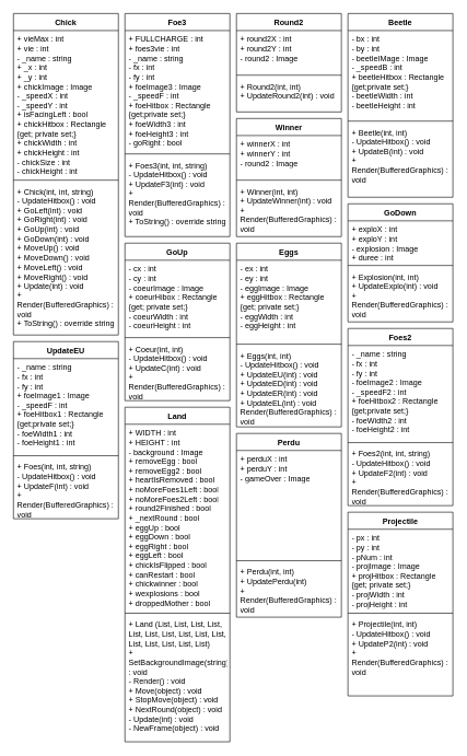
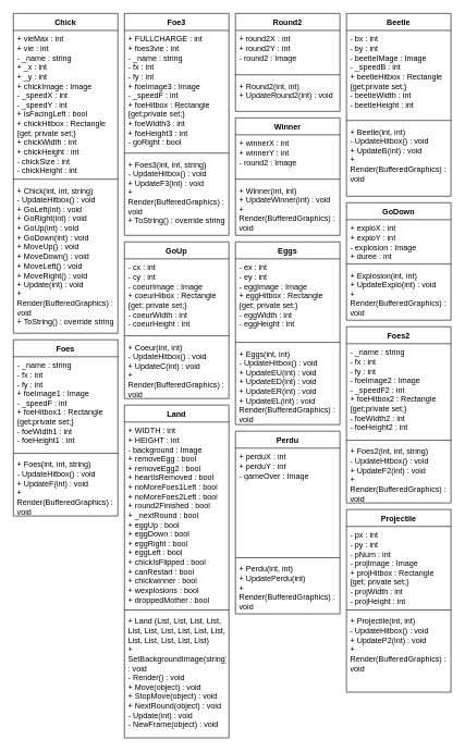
  <mxCell id="0" />
  <mxCell id="1" parent="0" />
  <mxCell id="2" value="Chick" style="swimlane;fontStyle=1;align=center;verticalAlign=top;childLayout=stackLayout;horizontal=1;startSize=26;horizontalStack=0;resizeParent=1;resizeParentMax=0;resizeLast=0;collapsible=1;marginBottom=0;whiteSpace=wrap;html=1;" vertex="1" parent="1"><mxGeometry x="20" y="20" width="160" height="490" as="geometry" /></mxCell>
  <mxCell id="3" value="+ vieMax : int&lt;div&gt;+ vie : int&lt;/div&gt;&lt;div&gt;- _name : string&lt;/div&gt;&lt;div&gt;+ _x : int&lt;/div&gt;&lt;div&gt;+ _y : int&lt;/div&gt;&lt;div&gt;+ chickImage : Image&lt;/div&gt;&lt;div&gt;- _speedX : int&lt;/div&gt;&lt;div&gt;- _speedY : int&lt;/div&gt;&lt;div&gt;+ isFacingLeft : bool&lt;/div&gt;&lt;div&gt;+ chickHitbox : Rectangle {get; private set;}&lt;/div&gt;&lt;div&gt;+ chickWidth : int&lt;/div&gt;&lt;div&gt;+ chickHeight : int&lt;/div&gt;&lt;div&gt;- chickSize : int&lt;/div&gt;&lt;div&gt;- chickHeight : int&lt;/div&gt;" style="text;strokeColor=none;fillColor=none;align=left;verticalAlign=top;spacingLeft=4;spacingRight=4;overflow=hidden;rotatable=0;points=[[0,0.5],[1,0.5]];portConstraint=eastwest;whiteSpace=wrap;html=1;" vertex="1" parent="2"><mxGeometry y="26" width="160" height="224" as="geometry" /></mxCell>
  <mxCell id="4" value="" style="line;strokeWidth=1;fillColor=none;align=left;verticalAlign=middle;spacingTop=-1;spacingLeft=3;spacingRight=3;rotatable=0;labelPosition=right;points=[];portConstraint=eastwest;strokeColor=inherit;" vertex="1" parent="2"><mxGeometry y="250" width="160" height="8" as="geometry" /></mxCell>
  <mxCell id="5" value="+ Chick(int, int, string)&lt;div&gt;- UpdateHitbox() : void&lt;/div&gt;&lt;div&gt;+ GoLeft(int) : void&lt;/div&gt;&lt;div&gt;+ GoRight(int) : void&lt;/div&gt;&lt;div&gt;+ GoUp(int) : void&lt;/div&gt;&lt;div&gt;+ GoDown(int) : void&lt;/div&gt;&lt;div&gt;+ MoveUp() : void&lt;/div&gt;&lt;div&gt;+ MoveDown() : void&lt;/div&gt;&lt;div&gt;+ MoveLeft() : void&lt;/div&gt;&lt;div&gt;+ MoveRight() : void&lt;/div&gt;&lt;div&gt;+ Update(int) : void&lt;/div&gt;&lt;div&gt;+ Render(BufferedGraphics) : void&lt;/div&gt;&lt;div&gt;+ ToString() : override string&lt;/div&gt;" style="text;strokeColor=none;fillColor=none;align=left;verticalAlign=top;spacingLeft=4;spacingRight=4;overflow=hidden;rotatable=0;points=[[0,0.5],[1,0.5]];portConstraint=eastwest;whiteSpace=wrap;html=1;" vertex="1" parent="2"><mxGeometry y="258" width="160" height="232" as="geometry" /></mxCell>
  <mxCell id="6" value="Foe3" style="swimlane;fontStyle=1;align=center;verticalAlign=top;childLayout=stackLayout;horizontal=1;startSize=26;horizontalStack=0;resizeParent=1;resizeParentMax=0;resizeLast=0;collapsible=1;marginBottom=0;whiteSpace=wrap;html=1;" vertex="1" parent="1"><mxGeometry x="190" y="20" width="160" height="340" as="geometry" /></mxCell>
  <mxCell id="7" value="+ FULLCHARGE : int&lt;div&gt;+ foes3vie : int&lt;/div&gt;&lt;div&gt;- _name : string&lt;/div&gt;&lt;div&gt;- fx : int&lt;/div&gt;&lt;div&gt;- fy : int&lt;/div&gt;&lt;div&gt;+ foeImage3 : Image&lt;/div&gt;&lt;div&gt;- _speedF : int&lt;/div&gt;&lt;div&gt;+ foeHitbox : Rectangle {get;private set;}&lt;/div&gt;&lt;div&gt;+ foeWidth3 : int&lt;/div&gt;&lt;div&gt;+ foeHeight3 : int&lt;/div&gt;&lt;div&gt;- goRight : bool&lt;/div&gt;" style="text;strokeColor=none;fillColor=none;align=left;verticalAlign=top;spacingLeft=4;spacingRight=4;overflow=hidden;rotatable=0;points=[[0,0.5],[1,0.5]];portConstraint=eastwest;whiteSpace=wrap;html=1;" vertex="1" parent="6"><mxGeometry y="26" width="160" height="184" as="geometry" /></mxCell>
  <mxCell id="8" value="" style="line;strokeWidth=1;fillColor=none;align=left;verticalAlign=middle;spacingTop=-1;spacingLeft=3;spacingRight=3;rotatable=0;labelPosition=right;points=[];portConstraint=eastwest;strokeColor=inherit;" vertex="1" parent="6"><mxGeometry y="210" width="160" height="8" as="geometry" /></mxCell>
  <mxCell id="9" value="&lt;div&gt;+ Foes3(int, int, string)&lt;/div&gt;&lt;div&gt;- UpdateHitbox() : void&lt;/div&gt;&lt;div&gt;+ UpdateF3(int) : void&lt;/div&gt;&lt;div&gt;+ Render(BufferedGraphics) : void&lt;/div&gt;&lt;div&gt;+ ToString() : override string&lt;/div&gt;" style="text;strokeColor=none;fillColor=none;align=left;verticalAlign=top;spacingLeft=4;spacingRight=4;overflow=hidden;rotatable=0;points=[[0,0.5],[1,0.5]];portConstraint=eastwest;whiteSpace=wrap;html=1;" vertex="1" parent="6"><mxGeometry y="218" width="160" height="122" as="geometry" /></mxCell>
  <mxCell id="10" value="Round2" style="swimlane;fontStyle=1;align=center;verticalAlign=top;childLayout=stackLayout;horizontal=1;startSize=26;horizontalStack=0;resizeParent=1;resizeParentMax=0;resizeLast=0;collapsible=1;marginBottom=0;whiteSpace=wrap;html=1;" vertex="1" parent="1"><mxGeometry x="360" y="20" width="160" height="150" as="geometry" /></mxCell>
  <mxCell id="11" value="+ round2X : int&lt;div&gt;+ round2Y : int&lt;/div&gt;&lt;div&gt;- round2 : Image&lt;/div&gt;" style="text;strokeColor=none;fillColor=none;align=left;verticalAlign=top;spacingLeft=4;spacingRight=4;overflow=hidden;rotatable=0;points=[[0,0.5],[1,0.5]];portConstraint=eastwest;whiteSpace=wrap;html=1;" vertex="1" parent="10"><mxGeometry y="26" width="160" height="64" as="geometry" /></mxCell>
  <mxCell id="12" value="" style="line;strokeWidth=1;fillColor=none;align=left;verticalAlign=middle;spacingTop=-1;spacingLeft=3;spacingRight=3;rotatable=0;labelPosition=right;points=[];portConstraint=eastwest;strokeColor=inherit;" vertex="1" parent="10"><mxGeometry y="90" width="160" height="8" as="geometry" /></mxCell>
  <mxCell id="13" value="+ Round2(int, int)&lt;div&gt;+ UpdateRound2(int) : void&lt;/div&gt;" style="text;strokeColor=none;fillColor=none;align=left;verticalAlign=top;spacingLeft=4;spacingRight=4;overflow=hidden;rotatable=0;points=[[0,0.5],[1,0.5]];portConstraint=eastwest;whiteSpace=wrap;html=1;" vertex="1" parent="10"><mxGeometry y="98" width="160" height="52" as="geometry" /></mxCell>
  <mxCell id="14" value="Winner" style="swimlane;fontStyle=1;align=center;verticalAlign=top;childLayout=stackLayout;horizontal=1;startSize=26;horizontalStack=0;resizeParent=1;resizeParentMax=0;resizeLast=0;collapsible=1;marginBottom=0;whiteSpace=wrap;html=1;" vertex="1" parent="1"><mxGeometry x="360" y="180" width="160" height="180" as="geometry" /></mxCell>
  <mxCell id="15" value="+ winnerX : int&lt;div&gt;+ winnerY : int&lt;/div&gt;&lt;div&gt;- round2 : Image&lt;/div&gt;" style="text;strokeColor=none;fillColor=none;align=left;verticalAlign=top;spacingLeft=4;spacingRight=4;overflow=hidden;rotatable=0;points=[[0,0.5],[1,0.5]];portConstraint=eastwest;whiteSpace=wrap;html=1;" vertex="1" parent="14"><mxGeometry y="26" width="160" height="64" as="geometry" /></mxCell>
  <mxCell id="16" value="" style="line;strokeWidth=1;fillColor=none;align=left;verticalAlign=middle;spacingTop=-1;spacingLeft=3;spacingRight=3;rotatable=0;labelPosition=right;points=[];portConstraint=eastwest;strokeColor=inherit;" vertex="1" parent="14"><mxGeometry y="90" width="160" height="8" as="geometry" /></mxCell>
  <mxCell id="17" value="+ Winner(int, int)&lt;div&gt;+ UpdateWinner(int) : void&lt;/div&gt;&lt;div&gt;+ Render(BufferedGraphics) : void&lt;/div&gt;" style="text;strokeColor=none;fillColor=none;align=left;verticalAlign=top;spacingLeft=4;spacingRight=4;overflow=hidden;rotatable=0;points=[[0,0.5],[1,0.5]];portConstraint=eastwest;whiteSpace=wrap;html=1;" vertex="1" parent="14"><mxGeometry y="98" width="160" height="82" as="geometry" /></mxCell>
  <mxCell id="18" value="Beetle" style="swimlane;fontStyle=1;align=center;verticalAlign=top;childLayout=stackLayout;horizontal=1;startSize=26;horizontalStack=0;resizeParent=1;resizeParentMax=0;resizeLast=0;collapsible=1;marginBottom=0;whiteSpace=wrap;html=1;" vertex="1" parent="1"><mxGeometry x="530" y="20" width="160" height="280" as="geometry" /></mxCell>
  <mxCell id="19" value="&lt;div&gt;&lt;span style=&quot;background-color: initial;&quot;&gt;- bx : int&lt;/span&gt;&lt;/div&gt;&lt;div&gt;- by : int&lt;/div&gt;&lt;div&gt;- beetleIMage : Image&lt;/div&gt;&lt;div&gt;- _speedB : int&lt;/div&gt;&lt;div&gt;+ beetleHitbox : Rectangle {get;private set;}&lt;/div&gt;&lt;div&gt;- beetleWidth : int&lt;/div&gt;&lt;div&gt;- beetleHeight : int&lt;/div&gt;" style="text;strokeColor=none;fillColor=none;align=left;verticalAlign=top;spacingLeft=4;spacingRight=4;overflow=hidden;rotatable=0;points=[[0,0.5],[1,0.5]];portConstraint=eastwest;whiteSpace=wrap;html=1;" vertex="1" parent="18"><mxGeometry y="26" width="160" height="134" as="geometry" /></mxCell>
  <mxCell id="20" value="" style="line;strokeWidth=1;fillColor=none;align=left;verticalAlign=middle;spacingTop=-1;spacingLeft=3;spacingRight=3;rotatable=0;labelPosition=right;points=[];portConstraint=eastwest;strokeColor=inherit;" vertex="1" parent="18"><mxGeometry y="160" width="160" height="8" as="geometry" /></mxCell>
  <mxCell id="21" value="&lt;div&gt;+ Beetle(int, int)&lt;/div&gt;&lt;div&gt;- UpdateHitbox() : void&lt;/div&gt;&lt;div&gt;+ UpdateB(int) : void&lt;/div&gt;&lt;div&gt;+ Render(BufferedGraphics) : void&lt;/div&gt;" style="text;strokeColor=none;fillColor=none;align=left;verticalAlign=top;spacingLeft=4;spacingRight=4;overflow=hidden;rotatable=0;points=[[0,0.5],[1,0.5]];portConstraint=eastwest;whiteSpace=wrap;html=1;" vertex="1" parent="18"><mxGeometry y="168" width="160" height="112" as="geometry" /></mxCell>
  <mxCell id="22" value="GoUp" style="swimlane;fontStyle=1;align=center;verticalAlign=top;childLayout=stackLayout;horizontal=1;startSize=26;horizontalStack=0;resizeParent=1;resizeParentMax=0;resizeLast=0;collapsible=1;marginBottom=0;whiteSpace=wrap;html=1;" vertex="1" parent="1"><mxGeometry x="190" y="370" width="160" height="240" as="geometry" /></mxCell>
  <mxCell id="23" value="- cx : int&lt;div&gt;- cy : int&lt;/div&gt;&lt;div&gt;- coeurImage : Image&lt;/div&gt;&lt;div&gt;+ coeurHibox : Rectangle {get; private set;}&lt;/div&gt;&lt;div&gt;- coeurWidth : int&lt;/div&gt;&lt;div&gt;- coeurHeight : int&lt;/div&gt;" style="text;strokeColor=none;fillColor=none;align=left;verticalAlign=top;spacingLeft=4;spacingRight=4;overflow=hidden;rotatable=0;points=[[0,0.5],[1,0.5]];portConstraint=eastwest;whiteSpace=wrap;html=1;" vertex="1" parent="22"><mxGeometry y="26" width="160" height="114" as="geometry" /></mxCell>
  <mxCell id="24" value="" style="line;strokeWidth=1;fillColor=none;align=left;verticalAlign=middle;spacingTop=-1;spacingLeft=3;spacingRight=3;rotatable=0;labelPosition=right;points=[];portConstraint=eastwest;strokeColor=inherit;" vertex="1" parent="22"><mxGeometry y="140" width="160" height="8" as="geometry" /></mxCell>
  <mxCell id="25" value="+ Coeur(int, int)&lt;div&gt;- UpdateHitbox() : void&lt;/div&gt;&lt;div&gt;+ UpdateC(int) : void&lt;/div&gt;&lt;div&gt;+ Render(BufferedGraphics) : void&lt;/div&gt;" style="text;strokeColor=none;fillColor=none;align=left;verticalAlign=top;spacingLeft=4;spacingRight=4;overflow=hidden;rotatable=0;points=[[0,0.5],[1,0.5]];portConstraint=eastwest;whiteSpace=wrap;html=1;" vertex="1" parent="22"><mxGeometry y="148" width="160" height="92" as="geometry" /></mxCell>
  <mxCell id="26" value="Eggs" style="swimlane;fontStyle=1;align=center;verticalAlign=top;childLayout=stackLayout;horizontal=1;startSize=26;horizontalStack=0;resizeParent=1;resizeParentMax=0;resizeLast=0;collapsible=1;marginBottom=0;whiteSpace=wrap;html=1;" vertex="1" parent="1"><mxGeometry x="360" y="370" width="160" height="280" as="geometry" /></mxCell>
  <mxCell id="27" value="- ex : int&lt;div&gt;- ey : int&lt;/div&gt;&lt;div&gt;- eggImage : Image&lt;/div&gt;&lt;div&gt;+ eggHitbox : Rectangle {get; private set;}&lt;/div&gt;&lt;div&gt;- eggWidth : int&lt;/div&gt;&lt;div&gt;- eggHeight : int&lt;/div&gt;" style="text;strokeColor=none;fillColor=none;align=left;verticalAlign=top;spacingLeft=4;spacingRight=4;overflow=hidden;rotatable=0;points=[[0,0.5],[1,0.5]];portConstraint=eastwest;whiteSpace=wrap;html=1;" vertex="1" parent="26"><mxGeometry y="26" width="160" height="124" as="geometry" /></mxCell>
  <mxCell id="28" value="" style="line;strokeWidth=1;fillColor=none;align=left;verticalAlign=middle;spacingTop=-1;spacingLeft=3;spacingRight=3;rotatable=0;labelPosition=right;points=[];portConstraint=eastwest;strokeColor=inherit;" vertex="1" parent="26"><mxGeometry y="150" width="160" height="8" as="geometry" /></mxCell>
  <mxCell id="29" value="+ Eggs(int, int)&lt;div&gt;- UpdateHitbox() : void&lt;/div&gt;&lt;div&gt;+ UpdateEU(int) : void&lt;/div&gt;&lt;div&gt;+ UpdateED(int) : void&lt;/div&gt;&lt;div&gt;+ UpdateER(int) : void&lt;/div&gt;&lt;div&gt;+ UpdateEL(int) : void&lt;/div&gt;&lt;div&gt;Render(BufferedGraphics) : void&lt;/div&gt;" style="text;strokeColor=none;fillColor=none;align=left;verticalAlign=top;spacingLeft=4;spacingRight=4;overflow=hidden;rotatable=0;points=[[0,0.5],[1,0.5]];portConstraint=eastwest;whiteSpace=wrap;html=1;" vertex="1" parent="26"><mxGeometry y="158" width="160" height="122" as="geometry" /></mxCell>
  <mxCell id="30" value="GoDown" style="swimlane;fontStyle=1;align=center;verticalAlign=top;childLayout=stackLayout;horizontal=1;startSize=26;horizontalStack=0;resizeParent=1;resizeParentMax=0;resizeLast=0;collapsible=1;marginBottom=0;whiteSpace=wrap;html=1;" vertex="1" parent="1"><mxGeometry x="530" y="310" width="160" height="180" as="geometry" /></mxCell>
  <mxCell id="31" value="+ exploX : int&lt;div&gt;+ exploY : int&lt;/div&gt;&lt;div&gt;- explosion : Image&lt;/div&gt;&lt;div&gt;+ duree : int&lt;/div&gt;" style="text;strokeColor=none;fillColor=none;align=left;verticalAlign=top;spacingLeft=4;spacingRight=4;overflow=hidden;rotatable=0;points=[[0,0.5],[1,0.5]];portConstraint=eastwest;whiteSpace=wrap;html=1;" vertex="1" parent="30"><mxGeometry y="26" width="160" height="64" as="geometry" /></mxCell>
  <mxCell id="32" value="" style="line;strokeWidth=1;fillColor=none;align=left;verticalAlign=middle;spacingTop=-1;spacingLeft=3;spacingRight=3;rotatable=0;labelPosition=right;points=[];portConstraint=eastwest;strokeColor=inherit;" vertex="1" parent="30"><mxGeometry y="90" width="160" height="8" as="geometry" /></mxCell>
  <mxCell id="33" value="+ Explosion(int, int)&lt;div&gt;+ UpdateExplo(int) : void&lt;/div&gt;&lt;div&gt;+ Render(BufferedGraphics) : void&lt;/div&gt;" style="text;strokeColor=none;fillColor=none;align=left;verticalAlign=top;spacingLeft=4;spacingRight=4;overflow=hidden;rotatable=0;points=[[0,0.5],[1,0.5]];portConstraint=eastwest;whiteSpace=wrap;html=1;" vertex="1" parent="30"><mxGeometry y="98" width="160" height="82" as="geometry" /></mxCell>
- <mxCell id="34" value="UpdateEU" style="swimlane;fontStyle=1;align=center;verticalAlign=top;childLayout=stackLayout;horizontal=1;startSize=26;horizontalStack=0;resizeParent=1;resizeParentMax=0;resizeLast=0;collapsible=1;marginBottom=0;whiteSpace=wrap;html=1;" vertex="1" parent="1"><mxGeometry x="20" y="520" width="160" height="270" as="geometry" /></mxCell>
+ <mxCell id="34" value="Foes" style="swimlane;fontStyle=1;align=center;verticalAlign=top;childLayout=stackLayout;horizontal=1;startSize=26;horizontalStack=0;resizeParent=1;resizeParentMax=0;resizeLast=0;collapsible=1;marginBottom=0;whiteSpace=wrap;html=1;" vertex="1" parent="1"><mxGeometry x="20" y="520" width="160" height="270" as="geometry" /></mxCell>
  <mxCell id="35" value="&lt;div&gt;&lt;span style=&quot;background-color: initial;&quot;&gt;- _name : string&lt;/span&gt;&lt;/div&gt;&lt;div&gt;- fx : int&lt;/div&gt;&lt;div&gt;- fy : int&lt;/div&gt;&lt;div&gt;+ foeImage1 : Image&lt;/div&gt;&lt;div&gt;- _speedF : int&lt;/div&gt;&lt;div&gt;+ foeHitbox1 : Rectangle {get;private set;}&lt;/div&gt;&lt;div&gt;- foeWidth1 : int&lt;/div&gt;&lt;div&gt;- foeHeight1 : int&lt;/div&gt;" style="text;strokeColor=none;fillColor=none;align=left;verticalAlign=top;spacingLeft=4;spacingRight=4;overflow=hidden;rotatable=0;points=[[0,0.5],[1,0.5]];portConstraint=eastwest;whiteSpace=wrap;html=1;" vertex="1" parent="34"><mxGeometry y="26" width="160" height="144" as="geometry" /></mxCell>
  <mxCell id="36" value="" style="line;strokeWidth=1;fillColor=none;align=left;verticalAlign=middle;spacingTop=-1;spacingLeft=3;spacingRight=3;rotatable=0;labelPosition=right;points=[];portConstraint=eastwest;strokeColor=inherit;" vertex="1" parent="34"><mxGeometry y="170" width="160" height="8" as="geometry" /></mxCell>
  <mxCell id="37" value="&lt;div&gt;+ Foes(int, int, string)&lt;/div&gt;&lt;div&gt;- UpdateHitbox() : void&lt;/div&gt;&lt;div&gt;+ UpdateF(int) : void&lt;/div&gt;&lt;div&gt;+ Render(BufferedGraphics) : void&lt;/div&gt;" style="text;strokeColor=none;fillColor=none;align=left;verticalAlign=top;spacingLeft=4;spacingRight=4;overflow=hidden;rotatable=0;points=[[0,0.5],[1,0.5]];portConstraint=eastwest;whiteSpace=wrap;html=1;" vertex="1" parent="34"><mxGeometry y="178" width="160" height="92" as="geometry" /></mxCell>
  <mxCell id="38" value="Foes2" style="swimlane;fontStyle=1;align=center;verticalAlign=top;childLayout=stackLayout;horizontal=1;startSize=26;horizontalStack=0;resizeParent=1;resizeParentMax=0;resizeLast=0;collapsible=1;marginBottom=0;whiteSpace=wrap;html=1;" vertex="1" parent="1"><mxGeometry x="530" y="500" width="160" height="270" as="geometry" /></mxCell>
  <mxCell id="39" value="&lt;div&gt;&lt;span style=&quot;background-color: initial;&quot;&gt;- _name : string&lt;/span&gt;&lt;/div&gt;&lt;div&gt;- fx : int&lt;/div&gt;&lt;div&gt;- fy : int&lt;/div&gt;&lt;div&gt;- foeImage2 : Image&lt;/div&gt;&lt;div&gt;- _speedF2 : int&lt;/div&gt;&lt;div&gt;+ foeHitbox2 : Rectangle {get;private set;}&lt;/div&gt;&lt;div&gt;- foeWidth2 : int&lt;/div&gt;&lt;div&gt;- foeHeight2 : int&lt;/div&gt;" style="text;strokeColor=none;fillColor=none;align=left;verticalAlign=top;spacingLeft=4;spacingRight=4;overflow=hidden;rotatable=0;points=[[0,0.5],[1,0.5]];portConstraint=eastwest;whiteSpace=wrap;html=1;" vertex="1" parent="38"><mxGeometry y="26" width="160" height="144" as="geometry" /></mxCell>
  <mxCell id="40" value="" style="line;strokeWidth=1;fillColor=none;align=left;verticalAlign=middle;spacingTop=-1;spacingLeft=3;spacingRight=3;rotatable=0;labelPosition=right;points=[];portConstraint=eastwest;strokeColor=inherit;" vertex="1" parent="38"><mxGeometry y="170" width="160" height="8" as="geometry" /></mxCell>
  <mxCell id="41" value="&lt;div&gt;+ Foes2(int, int, string)&lt;/div&gt;&lt;div&gt;- UpdateHitbox() : void&lt;/div&gt;&lt;div&gt;+ UpdateF2(int) : void&lt;/div&gt;&lt;div&gt;+ Render(BufferedGraphics) : void&lt;/div&gt;" style="text;strokeColor=none;fillColor=none;align=left;verticalAlign=top;spacingLeft=4;spacingRight=4;overflow=hidden;rotatable=0;points=[[0,0.5],[1,0.5]];portConstraint=eastwest;whiteSpace=wrap;html=1;" vertex="1" parent="38"><mxGeometry y="178" width="160" height="92" as="geometry" /></mxCell>
  <mxCell id="42" value="Land" style="swimlane;fontStyle=1;align=center;verticalAlign=top;childLayout=stackLayout;horizontal=1;startSize=26;horizontalStack=0;resizeParent=1;resizeParentMax=0;resizeLast=0;collapsible=1;marginBottom=0;whiteSpace=wrap;html=1;" vertex="1" parent="1"><mxGeometry x="190" y="620" width="160" height="510" as="geometry" /></mxCell>
  <mxCell id="43" value="+ WIDTH : int&lt;div&gt;+ HEIGHT : int&lt;/div&gt;&lt;div&gt;- background : Image&lt;/div&gt;&lt;div&gt;+ removeEgg : bool&lt;/div&gt;&lt;div&gt;+ removeEgg2 : bool&lt;/div&gt;&lt;div&gt;+ heartIsRemoved : bool&lt;/div&gt;&lt;div&gt;+ noMoreFoes1Left : bool&lt;br&gt;+ noMoreFoes2Left : bool&lt;br&gt;+ round2Finished : bool&lt;br&gt;+ _nextRound : bool&lt;br&gt;+ eggUp : bool&lt;br&gt;+ eggDown : bool&lt;br&gt;+ eggRight : bool&lt;br&gt;+ eggLeft : bool&lt;br&gt;+ chickIsFlipped : bool&lt;br&gt;+ canRestart : bool&lt;br&gt;+ chickwinner : bool&lt;br&gt;+ wexplosions : bool&lt;br&gt;+ droppedMother : bool&lt;/div&gt;" style="text;strokeColor=none;fillColor=none;align=left;verticalAlign=top;spacingLeft=4;spacingRight=4;overflow=hidden;rotatable=0;points=[[0,0.5],[1,0.5]];portConstraint=eastwest;whiteSpace=wrap;html=1;" vertex="1" parent="42"><mxGeometry y="26" width="160" height="284" as="geometry" /></mxCell>
  <mxCell id="44" value="" style="line;strokeWidth=1;fillColor=none;align=left;verticalAlign=middle;spacingTop=-1;spacingLeft=3;spacingRight=3;rotatable=0;labelPosition=right;points=[];portConstraint=eastwest;strokeColor=inherit;" vertex="1" parent="42"><mxGeometry y="310" width="160" height="8" as="geometry" /></mxCell>
  <mxCell id="45" value="+ Land (List, List, List, List, List, List, List, List, List, List, List, List, List, List, List)&lt;div&gt;+ SetBackgroundImage(string) : void&lt;/div&gt;&lt;div&gt;- Render() : void&lt;/div&gt;&lt;div&gt;+ Move(object) : void&lt;/div&gt;&lt;div&gt;+ StopMove(object) : void&lt;/div&gt;&lt;div&gt;+ NextRound(object) : void&lt;/div&gt;&lt;div&gt;- Update(int) : void&lt;/div&gt;&lt;div&gt;- NewFrame(object) : void&lt;/div&gt;" style="text;strokeColor=none;fillColor=none;align=left;verticalAlign=top;spacingLeft=4;spacingRight=4;overflow=hidden;rotatable=0;points=[[0,0.5],[1,0.5]];portConstraint=eastwest;whiteSpace=wrap;html=1;" vertex="1" parent="42"><mxGeometry y="318" width="160" height="192" as="geometry" /></mxCell>
  <mxCell id="46" value="Perdu" style="swimlane;fontStyle=1;align=center;verticalAlign=top;childLayout=stackLayout;horizontal=1;startSize=26;horizontalStack=0;resizeParent=1;resizeParentMax=0;resizeLast=0;collapsible=1;marginBottom=0;whiteSpace=wrap;html=1;" vertex="1" parent="1"><mxGeometry x="360" y="660" width="160" height="280" as="geometry" /></mxCell>
  <mxCell id="47" value="+ perduX : int&lt;div&gt;+ perduY : int&lt;/div&gt;&lt;div&gt;- gameOver : Image&lt;/div&gt;" style="text;strokeColor=none;fillColor=none;align=left;verticalAlign=top;spacingLeft=4;spacingRight=4;overflow=hidden;rotatable=0;points=[[0,0.5],[1,0.5]];portConstraint=eastwest;whiteSpace=wrap;html=1;" vertex="1" parent="46"><mxGeometry y="26" width="160" height="164" as="geometry" /></mxCell>
  <mxCell id="48" value="" style="line;strokeWidth=1;fillColor=none;align=left;verticalAlign=middle;spacingTop=-1;spacingLeft=3;spacingRight=3;rotatable=0;labelPosition=right;points=[];portConstraint=eastwest;strokeColor=inherit;" vertex="1" parent="46"><mxGeometry y="190" width="160" height="8" as="geometry" /></mxCell>
  <mxCell id="49" value="+ Perdu(int, int)&lt;div&gt;+ UpdatePerdu(int)&lt;/div&gt;&lt;div&gt;+ Render(BufferedGraphics) : void&lt;/div&gt;" style="text;strokeColor=none;fillColor=none;align=left;verticalAlign=top;spacingLeft=4;spacingRight=4;overflow=hidden;rotatable=0;points=[[0,0.5],[1,0.5]];portConstraint=eastwest;whiteSpace=wrap;html=1;" vertex="1" parent="46"><mxGeometry y="198" width="160" height="82" as="geometry" /></mxCell>
  <mxCell id="50" value="Projectile" style="swimlane;fontStyle=1;align=center;verticalAlign=top;childLayout=stackLayout;horizontal=1;startSize=26;horizontalStack=0;resizeParent=1;resizeParentMax=0;resizeLast=0;collapsible=1;marginBottom=0;whiteSpace=wrap;html=1;" vertex="1" parent="1"><mxGeometry x="530" y="780" width="160" height="280" as="geometry" /></mxCell>
  <mxCell id="51" value="- px : int&lt;div&gt;- py : int&lt;/div&gt;&lt;div&gt;- pNum : int&lt;/div&gt;&lt;div&gt;- projImage : Image&lt;/div&gt;&lt;div&gt;+ projHitbox : Rectangle {get; private set;}&lt;/div&gt;&lt;div&gt;- projWidth : int&lt;/div&gt;&lt;div&gt;- projHeight : int&lt;/div&gt;" style="text;strokeColor=none;fillColor=none;align=left;verticalAlign=top;spacingLeft=4;spacingRight=4;overflow=hidden;rotatable=0;points=[[0,0.5],[1,0.5]];portConstraint=eastwest;whiteSpace=wrap;html=1;" vertex="1" parent="50"><mxGeometry y="26" width="160" height="124" as="geometry" /></mxCell>
  <mxCell id="52" value="" style="line;strokeWidth=1;fillColor=none;align=left;verticalAlign=middle;spacingTop=-1;spacingLeft=3;spacingRight=3;rotatable=0;labelPosition=right;points=[];portConstraint=eastwest;strokeColor=inherit;" vertex="1" parent="50"><mxGeometry y="150" width="160" height="8" as="geometry" /></mxCell>
  <mxCell id="53" value="+ Projectile(int, int)&lt;div&gt;- UpdateHitbox() : void&lt;/div&gt;&lt;div&gt;+ UpdateP2(int) : void&lt;/div&gt;&lt;div&gt;+ Render(BufferedGraphics) : void&lt;/div&gt;" style="text;strokeColor=none;fillColor=none;align=left;verticalAlign=top;spacingLeft=4;spacingRight=4;overflow=hidden;rotatable=0;points=[[0,0.5],[1,0.5]];portConstraint=eastwest;whiteSpace=wrap;html=1;" vertex="1" parent="50"><mxGeometry y="158" width="160" height="122" as="geometry" /></mxCell>
